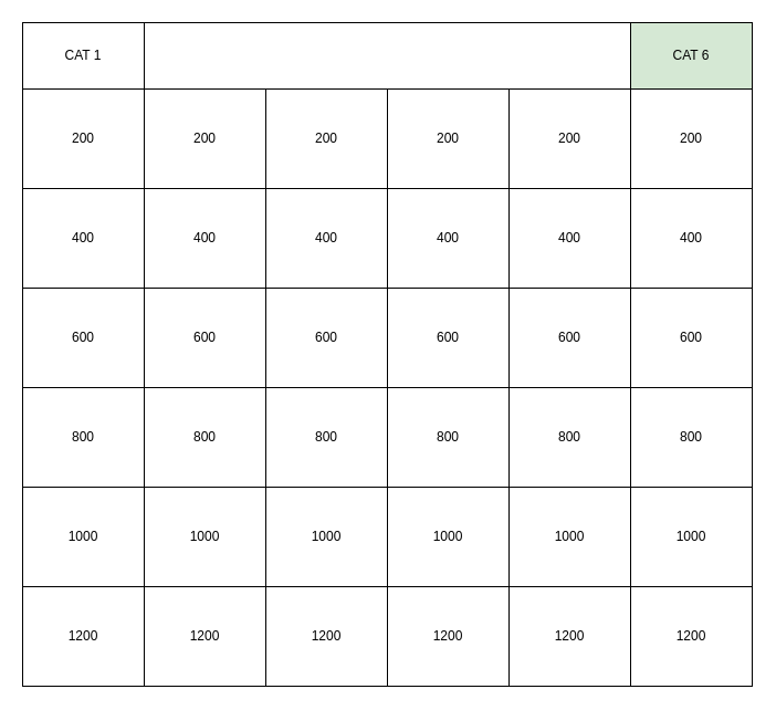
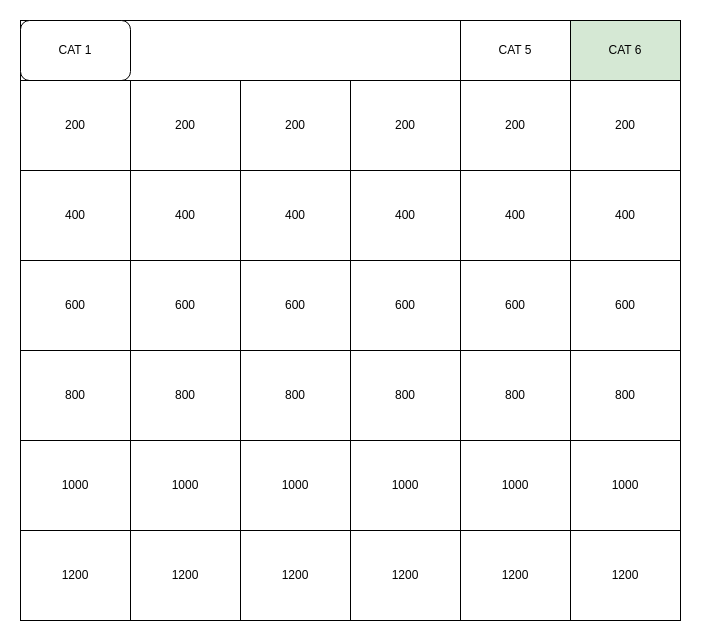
  <mxCell id="0" />
  <mxCell id="1" parent="0" />
  <mxCell id="2" value="" style="whiteSpace=wrap;html=1;" vertex="1" parent="1"><mxGeometry x="20" y="20" width="660" height="600" as="geometry" /></mxCell>
- <mxCell id="3" value="CAT 1" style="rounded=0;whiteSpace=wrap;html=1;" vertex="1" parent="1"><mxGeometry x="20" y="20" width="110" height="60" as="geometry" /></mxCell>
+ <mxCell id="3" value="CAT 1" style="whiteSpace=wrap;html=1;rounded=1;" vertex="1" parent="1"><mxGeometry x="20" y="20" width="110" height="60" as="geometry" /></mxCell>
+ <mxCell id="4" value="CAT 5" style="rounded=0;whiteSpace=wrap;html=1;" vertex="1" parent="1"><mxGeometry x="460" y="20" width="110" height="60" as="geometry" /></mxCell>
  <mxCell id="5" value="CAT 6" style="rounded=0;whiteSpace=wrap;html=1;fillColor=#d5e8d4;" vertex="1" parent="1"><mxGeometry x="570" y="20" width="110" height="60" as="geometry" /></mxCell>
  <mxCell id="6" value="200" style="rounded=0;whiteSpace=wrap;html=1;" vertex="1" parent="1"><mxGeometry x="20" y="80" width="110" height="90" as="geometry" /></mxCell>
  <mxCell id="7" value="400" style="rounded=0;whiteSpace=wrap;html=1;" vertex="1" parent="1"><mxGeometry x="20" y="170" width="110" height="90" as="geometry" /></mxCell>
  <mxCell id="8" value="600" style="rounded=0;whiteSpace=wrap;html=1;" vertex="1" parent="1"><mxGeometry x="20" y="260" width="110" height="90" as="geometry" /></mxCell>
  <mxCell id="9" value="800" style="rounded=0;whiteSpace=wrap;html=1;" vertex="1" parent="1"><mxGeometry x="20" y="350" width="110" height="90" as="geometry" /></mxCell>
  <mxCell id="10" value="1000" style="rounded=0;whiteSpace=wrap;html=1;" vertex="1" parent="1"><mxGeometry x="20" y="440" width="110" height="90" as="geometry" /></mxCell>
  <mxCell id="11" value="1200&lt;br&gt;" style="rounded=0;whiteSpace=wrap;html=1;" vertex="1" parent="1"><mxGeometry x="20" y="530" width="110" height="90" as="geometry" /></mxCell>
  <mxCell id="12" value="200" style="rounded=0;whiteSpace=wrap;html=1;" vertex="1" parent="1"><mxGeometry x="130" y="80" width="110" height="90" as="geometry" /></mxCell>
  <mxCell id="13" value="400" style="rounded=0;whiteSpace=wrap;html=1;" vertex="1" parent="1"><mxGeometry x="130" y="170" width="110" height="90" as="geometry" /></mxCell>
  <mxCell id="14" value="600" style="rounded=0;whiteSpace=wrap;html=1;" vertex="1" parent="1"><mxGeometry x="130" y="260" width="110" height="90" as="geometry" /></mxCell>
  <mxCell id="15" value="800" style="rounded=0;whiteSpace=wrap;html=1;" vertex="1" parent="1"><mxGeometry x="130" y="350" width="110" height="90" as="geometry" /></mxCell>
  <mxCell id="16" value="1000" style="rounded=0;whiteSpace=wrap;html=1;" vertex="1" parent="1"><mxGeometry x="130" y="440" width="110" height="90" as="geometry" /></mxCell>
  <mxCell id="17" value="1200&lt;br&gt;" style="rounded=0;whiteSpace=wrap;html=1;" vertex="1" parent="1"><mxGeometry x="130" y="530" width="110" height="90" as="geometry" /></mxCell>
  <mxCell id="18" value="200" style="rounded=0;whiteSpace=wrap;html=1;" vertex="1" parent="1"><mxGeometry x="240" y="80" width="110" height="90" as="geometry" /></mxCell>
  <mxCell id="19" value="400" style="rounded=0;whiteSpace=wrap;html=1;" vertex="1" parent="1"><mxGeometry x="240" y="170" width="110" height="90" as="geometry" /></mxCell>
  <mxCell id="20" value="600" style="rounded=0;whiteSpace=wrap;html=1;" vertex="1" parent="1"><mxGeometry x="240" y="260" width="110" height="90" as="geometry" /></mxCell>
  <mxCell id="21" value="800" style="rounded=0;whiteSpace=wrap;html=1;" vertex="1" parent="1"><mxGeometry x="240" y="350" width="110" height="90" as="geometry" /></mxCell>
  <mxCell id="22" value="1000" style="rounded=0;whiteSpace=wrap;html=1;" vertex="1" parent="1"><mxGeometry x="240" y="440" width="110" height="90" as="geometry" /></mxCell>
  <mxCell id="23" value="1200&lt;br&gt;" style="rounded=0;whiteSpace=wrap;html=1;" vertex="1" parent="1"><mxGeometry x="240" y="530" width="110" height="90" as="geometry" /></mxCell>
  <mxCell id="24" value="200" style="rounded=0;whiteSpace=wrap;html=1;" vertex="1" parent="1"><mxGeometry x="350" y="80" width="110" height="90" as="geometry" /></mxCell>
  <mxCell id="25" value="400" style="rounded=0;whiteSpace=wrap;html=1;" vertex="1" parent="1"><mxGeometry x="350" y="170" width="110" height="90" as="geometry" /></mxCell>
  <mxCell id="26" value="600" style="rounded=0;whiteSpace=wrap;html=1;" vertex="1" parent="1"><mxGeometry x="350" y="260" width="110" height="90" as="geometry" /></mxCell>
  <mxCell id="27" value="800" style="rounded=0;whiteSpace=wrap;html=1;" vertex="1" parent="1"><mxGeometry x="350" y="350" width="110" height="90" as="geometry" /></mxCell>
  <mxCell id="28" value="1000" style="rounded=0;whiteSpace=wrap;html=1;" vertex="1" parent="1"><mxGeometry x="350" y="440" width="110" height="90" as="geometry" /></mxCell>
  <mxCell id="29" value="1200&lt;br&gt;" style="rounded=0;whiteSpace=wrap;html=1;" vertex="1" parent="1"><mxGeometry x="350" y="530" width="110" height="90" as="geometry" /></mxCell>
  <mxCell id="30" value="200" style="rounded=0;whiteSpace=wrap;html=1;" vertex="1" parent="1"><mxGeometry x="460" y="80" width="110" height="90" as="geometry" /></mxCell>
  <mxCell id="31" value="400" style="rounded=0;whiteSpace=wrap;html=1;" vertex="1" parent="1"><mxGeometry x="460" y="170" width="110" height="90" as="geometry" /></mxCell>
  <mxCell id="32" value="600" style="rounded=0;whiteSpace=wrap;html=1;" vertex="1" parent="1"><mxGeometry x="460" y="260" width="110" height="90" as="geometry" /></mxCell>
  <mxCell id="33" value="800" style="rounded=0;whiteSpace=wrap;html=1;" vertex="1" parent="1"><mxGeometry x="460" y="350" width="110" height="90" as="geometry" /></mxCell>
  <mxCell id="34" value="1000" style="rounded=0;whiteSpace=wrap;html=1;" vertex="1" parent="1"><mxGeometry x="460" y="440" width="110" height="90" as="geometry" /></mxCell>
  <mxCell id="35" value="1200&lt;br&gt;" style="rounded=0;whiteSpace=wrap;html=1;" vertex="1" parent="1"><mxGeometry x="460" y="530" width="110" height="90" as="geometry" /></mxCell>
  <mxCell id="36" value="200" style="rounded=0;whiteSpace=wrap;html=1;" vertex="1" parent="1"><mxGeometry x="570" y="80" width="110" height="90" as="geometry" /></mxCell>
  <mxCell id="37" value="400" style="rounded=0;whiteSpace=wrap;html=1;" vertex="1" parent="1"><mxGeometry x="570" y="170" width="110" height="90" as="geometry" /></mxCell>
  <mxCell id="38" value="600" style="rounded=0;whiteSpace=wrap;html=1;" vertex="1" parent="1"><mxGeometry x="570" y="260" width="110" height="90" as="geometry" /></mxCell>
  <mxCell id="39" value="800" style="rounded=0;whiteSpace=wrap;html=1;" vertex="1" parent="1"><mxGeometry x="570" y="350" width="110" height="90" as="geometry" /></mxCell>
  <mxCell id="40" value="1000" style="rounded=0;whiteSpace=wrap;html=1;" vertex="1" parent="1"><mxGeometry x="570" y="440" width="110" height="90" as="geometry" /></mxCell>
  <mxCell id="41" value="1200&lt;br&gt;" style="rounded=0;whiteSpace=wrap;html=1;" vertex="1" parent="1"><mxGeometry x="570" y="530" width="110" height="90" as="geometry" /></mxCell>
